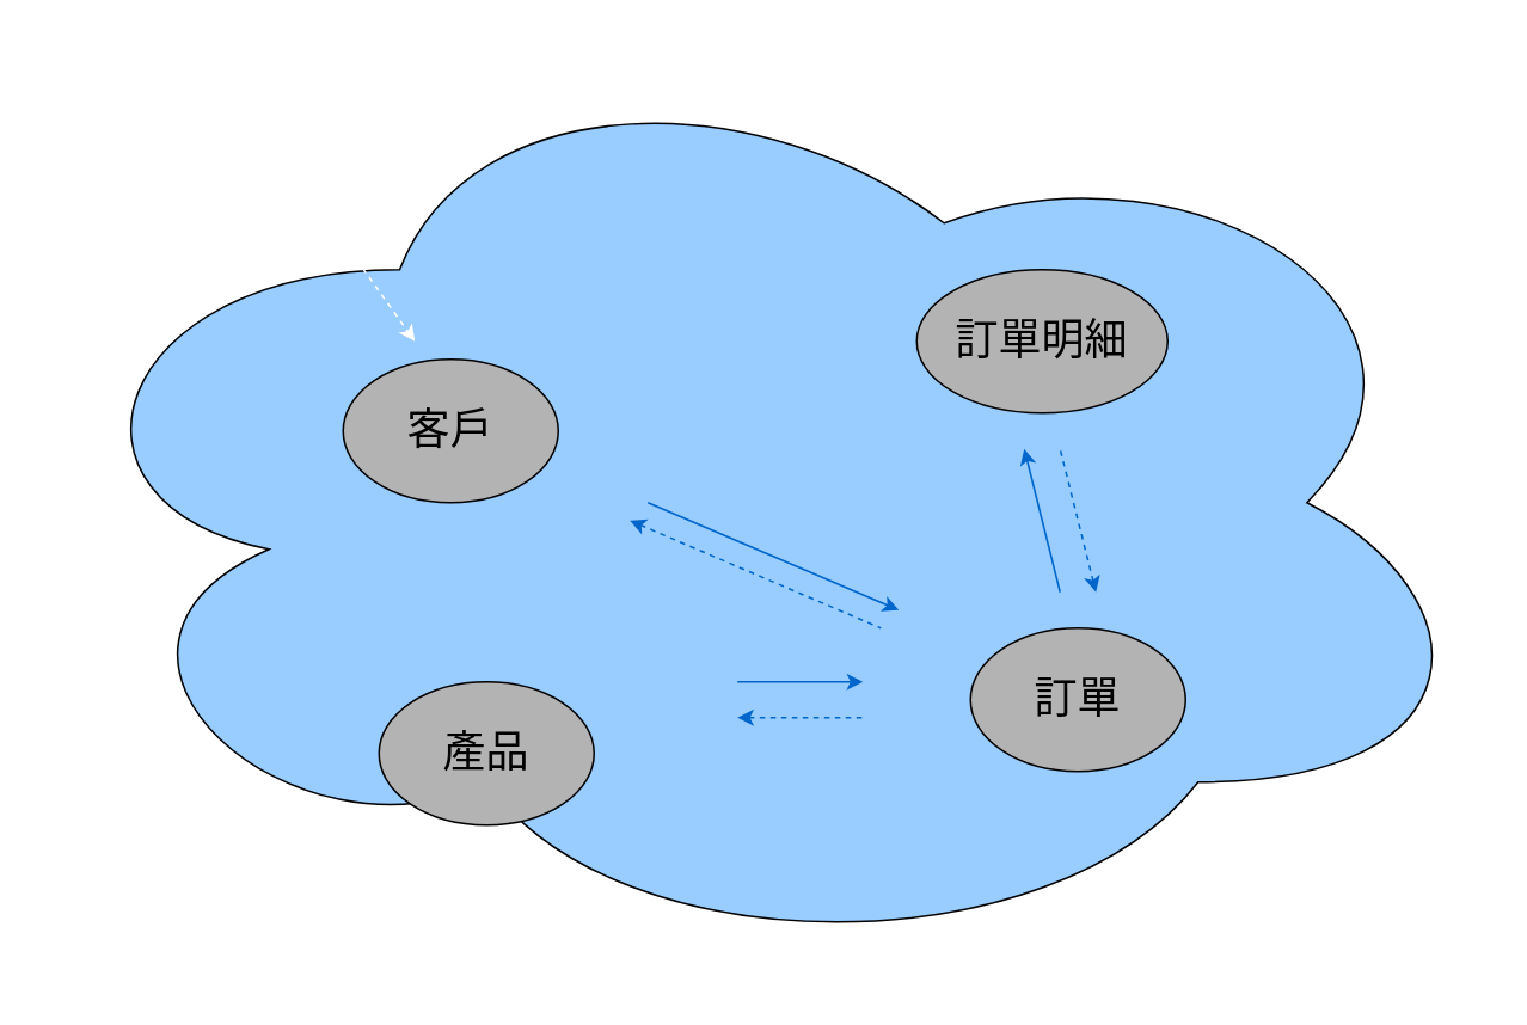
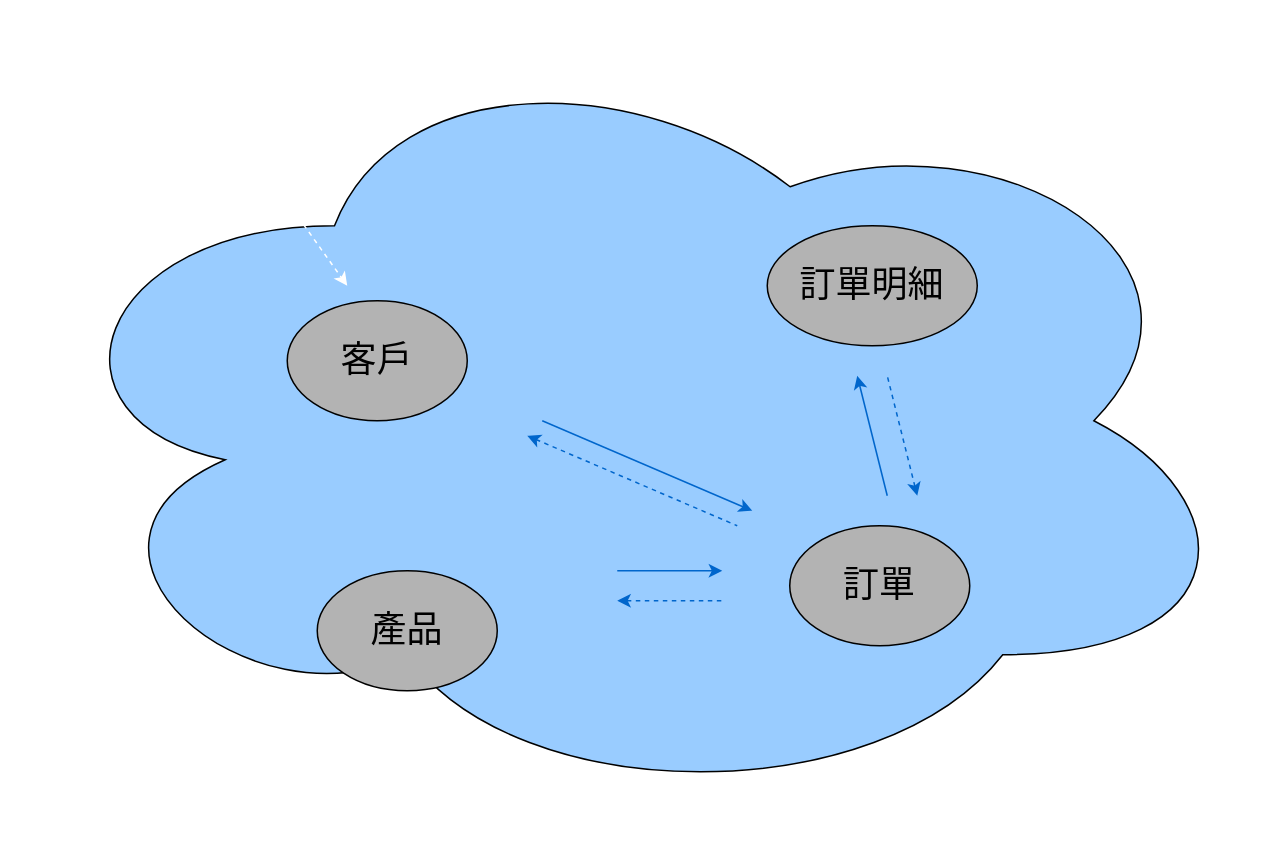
  <mxCell id="0" />
  <mxCell id="1" parent="0" />
  <mxCell id="2" value="" style="ellipse;shape=cloud;whiteSpace=wrap;html=1;fillColor=#99CCFF;movable=0;resizable=0;rotatable=0;deletable=0;editable=0;connectable=0;" vertex="1" parent="1"><mxGeometry x="20" width="810" height="520" as="geometry" y="20" /></mxCell>
  <mxCell id="3" value="&lt;font color=&quot;#000000&quot; style=&quot;font-size: 24px;&quot;&gt;客戶&lt;/font&gt;" style="ellipse;whiteSpace=wrap;html=1;fillColor=#B3B3B3;" vertex="1" parent="1"><mxGeometry x="191" y="200" width="120" height="80" as="geometry" /></mxCell>
- <mxCell id="4" value="訂單" style="ellipse;whiteSpace=wrap;html=1;fontSize=24;fontColor=#000000;fillColor=#B3B3B3;" vertex="1" parent="1"><mxGeometry x="541" y="350" width="120" height="80" as="geometry" /></mxCell>
+ <mxCell id="4" value="訂單" style="ellipse;whiteSpace=wrap;html=1;fontSize=24;fontColor=#000000;fillColor=#B3B3B3;" vertex="1" parent="1"><mxGeometry x="526" y="350" width="120" height="80" as="geometry" /></mxCell>
  <mxCell id="5" value="產品" style="ellipse;whiteSpace=wrap;html=1;fontSize=24;fontColor=#000000;fillColor=#B3B3B3;" vertex="1" parent="1"><mxGeometry x="211" y="380" width="120" height="80" as="geometry" /></mxCell>
  <mxCell id="6" value="訂單明細" style="ellipse;whiteSpace=wrap;html=1;fontSize=24;fontColor=#000000;fillColor=#B3B3B3;" vertex="1" parent="1"><mxGeometry x="511" y="150" width="140" height="80" as="geometry" /></mxCell>
  <mxCell id="7" value="" style="endArrow=classic;html=1;fontSize=24;fontColor=#000000;strokeColor=#0066CC;" edge="1" parent="1"><mxGeometry width="50" height="50" relative="1" as="geometry"><mxPoint x="411" y="380" as="sourcePoint" /><mxPoint x="481" y="380" as="targetPoint" /></mxGeometry></mxCell>
  <mxCell id="8" value="" style="endArrow=none;html=1;fontSize=24;fontColor=#000000;strokeColor=#0066CC;dashed=1;endFill=0;startArrow=classic;startFill=1;" edge="1" parent="1"><mxGeometry width="50" height="50" relative="1" as="geometry"><mxPoint x="411" y="400" as="sourcePoint" /><mxPoint x="481" y="400" as="targetPoint" /></mxGeometry></mxCell>
  <mxCell id="9" value="" style="endArrow=classic;html=1;fontSize=24;fontColor=#000000;strokeColor=#0066CC;" edge="1" parent="1"><mxGeometry width="50" height="50" relative="1" as="geometry"><mxPoint x="591" y="330" as="sourcePoint" /><mxPoint x="571" y="250" as="targetPoint" /></mxGeometry></mxCell>
  <mxCell id="10" value="" style="endArrow=none;html=1;fontSize=24;fontColor=#000000;strokeColor=#0066CC;dashed=1;endFill=0;startArrow=classic;startFill=1;" edge="1" parent="1"><mxGeometry width="50" height="50" relative="1" as="geometry"><mxPoint x="611" y="330" as="sourcePoint" /><mxPoint x="591" y="250" as="targetPoint" /></mxGeometry></mxCell>
  <mxCell id="11" value="" style="endArrow=classic;html=1;fontSize=24;fontColor=#000000;strokeColor=#0066CC;" edge="1" parent="1"><mxGeometry width="50" height="50" relative="1" as="geometry"><mxPoint x="361" y="280" as="sourcePoint" /><mxPoint x="501" y="340" as="targetPoint" /></mxGeometry></mxCell>
  <mxCell id="12" value="" style="endArrow=none;html=1;fontSize=24;fontColor=#000000;strokeColor=#0066CC;dashed=1;endFill=0;startArrow=classic;startFill=1;" edge="1" parent="1"><mxGeometry width="50" height="50" relative="1" as="geometry"><mxPoint x="351" y="290" as="sourcePoint" /><mxPoint x="491" y="350" as="targetPoint" /></mxGeometry></mxCell>
  <mxCell id="13" value="&lt;font color=&quot;#ffffff&quot; style=&quot;font-size: 14px;&quot;&gt;客戶發出一筆訂單&lt;/font&gt;" style="text;html=1;strokeColor=none;fillColor=none;align=center;verticalAlign=middle;whiteSpace=wrap;rounded=0;fontSize=24;fontColor=#000000;" vertex="1" parent="1"><mxGeometry x="131" y="80" width="120" height="30" as="geometry" /></mxCell>
  <mxCell id="14" value="" style="endArrow=classic;html=1;dashed=1;strokeColor=#FFFFFF;fontSize=14;fontColor=#FFFFFF;" edge="1" parent="1"><mxGeometry width="50" height="50" relative="1" as="geometry"><mxPoint x="181" y="120" as="sourcePoint" /><mxPoint x="231" y="190" as="targetPoint" /></mxGeometry></mxCell>
  <mxCell id="15" value="訂單管理系統" style="text;html=1;strokeColor=none;fillColor=none;align=center;verticalAlign=middle;whiteSpace=wrap;rounded=0;fontSize=14;fontColor=#FFFFFF;" vertex="1" parent="1"><mxGeometry x="401" y="520" width="100" height="30" as="geometry" /></mxCell>
